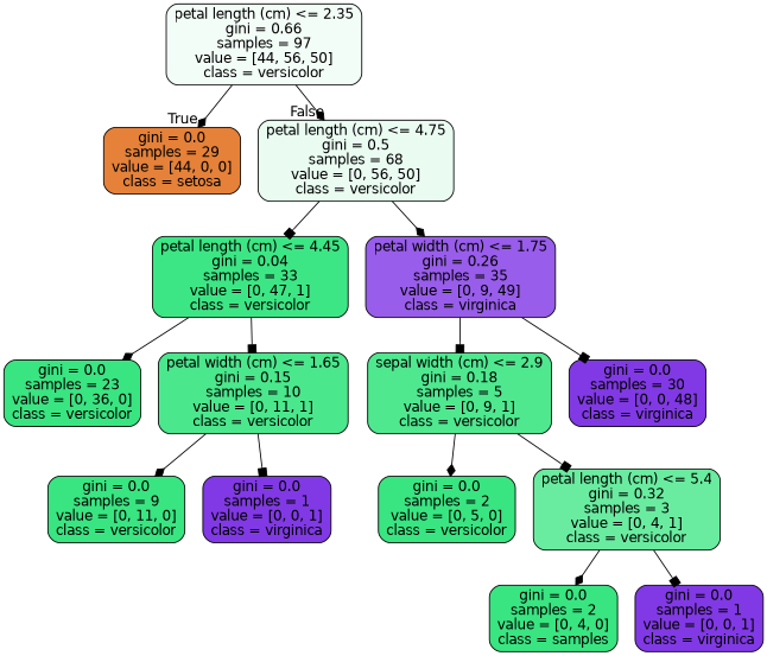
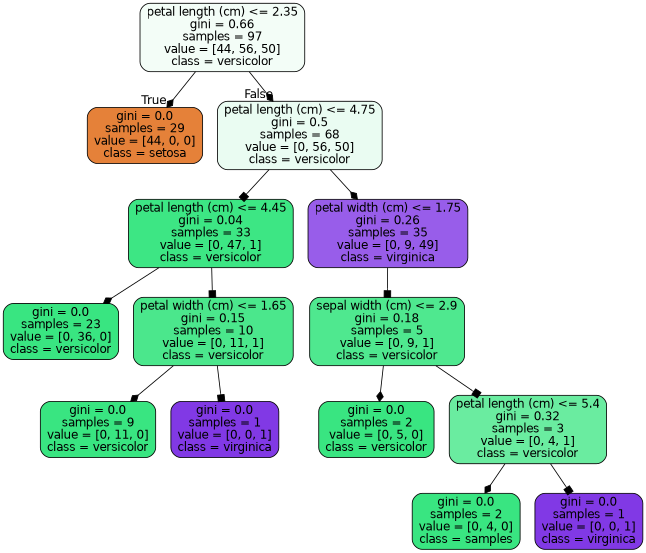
  digraph {
    node [color=black fillcolor="#39e581" fontname=helvetica shape=box style="filled, rounded"]
    edge [arrowhead=diamond fontname=helvetica]
    n1 [fillcolor="#f3fdf7" label="petal length (cm) <= 2.35\ngini = 0.66\nsamples = 97\nvalue = [44, 56, 50]\nclass = versicolor"]
    n2 [fillcolor="#e58139" label="gini = 0.0\nsamples = 29\nvalue = [44, 0, 0]\nclass = setosa"]
    n3 [fillcolor="#eafcf2" label="petal length (cm) <= 4.75\ngini = 0.5\nsamples = 68\nvalue = [0, 56, 50]\nclass = versicolor"]
    n4 [fillcolor="#3de684" label="petal length (cm) <= 4.45\ngini = 0.04\nsamples = 33\nvalue = [0, 47, 1]\nclass = versicolor"]
    n5 [fillcolor="#985dea" label="petal width (cm) <= 1.75\ngini = 0.26\nsamples = 35\nvalue = [0, 9, 49]\nclass = virginica"]
    n6 [label="gini = 0.0\nsamples = 23\nvalue = [0, 36, 0]\nclass = versicolor"]
    n7 [fillcolor="#4be78c" label="petal width (cm) <= 1.65\ngini = 0.15\nsamples = 10\nvalue = [0, 11, 1]\nclass = versicolor"]
    n8 [fillcolor="#4fe88f" label="sepal width (cm) <= 2.9\ngini = 0.18\nsamples = 5\nvalue = [0, 9, 1]\nclass = versicolor"]
-   n9 [fillcolor="#8139e5" label="gini = 0.0\nsamples = 30\nvalue = [0, 0, 48]\nclass = virginica"]
    n10 [label="gini = 0.0\nsamples = 9\nvalue = [0, 11, 0]\nclass = versicolor"]
    n11 [fillcolor="#8139e5" label="gini = 0.0\nsamples = 1\nvalue = [0, 0, 1]\nclass = virginica"]
    n12 [label="gini = 0.0\nsamples = 2\nvalue = [0, 5, 0]\nclass = versicolor"]
    n13 [fillcolor="#6aeca0" label="petal length (cm) <= 5.4\ngini = 0.32\nsamples = 3\nvalue = [0, 4, 1]\nclass = versicolor"]
    n14 [label="gini = 0.0\nsamples = 2\nvalue = [0, 4, 0]\nclass = samples"]
    n15 [fillcolor="#8139e5" label="gini = 0.0\nsamples = 1\nvalue = [0, 0, 1]\nclass = virginica"]
    n1 -> n2 [headlabel=True labelangle=45 labeldistance=2.5]
    n1 -> n3 [headlabel=False labelangle=-45 labeldistance=2.5]
    n3 -> n4 [arrowhead=box]
    n3 -> n5
    n4 -> n6
    n4 -> n7 [arrowhead=box]
    n5 -> n8 [arrowhead=box]
-   n5 -> n9 [arrowhead=box]
    n7 -> n10
    n7 -> n11 [arrowhead=box]
    n8 -> n12
    n8 -> n13 [arrowhead=box]
    n13 -> n14
    n13 -> n15 [arrowhead=box]
  }
